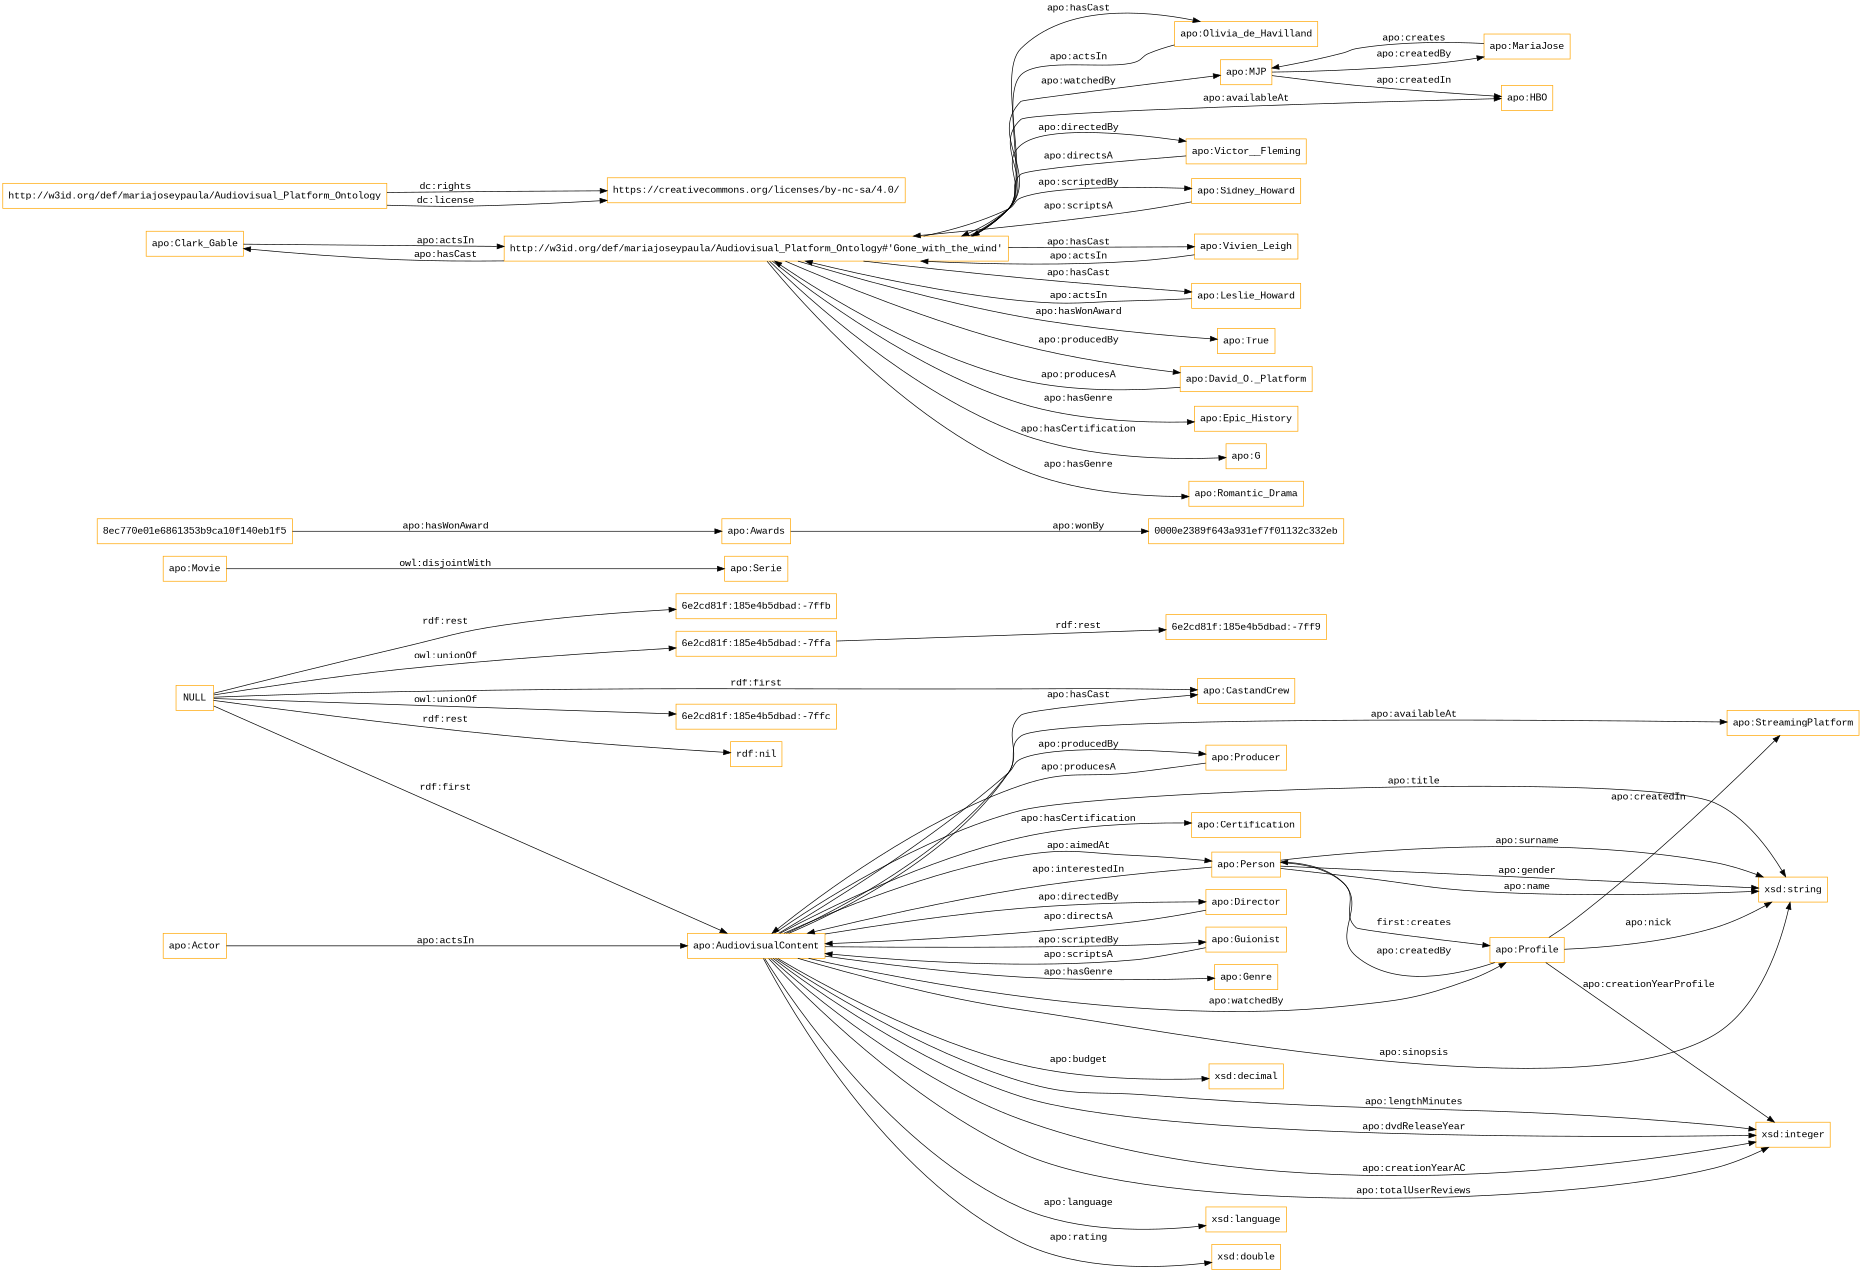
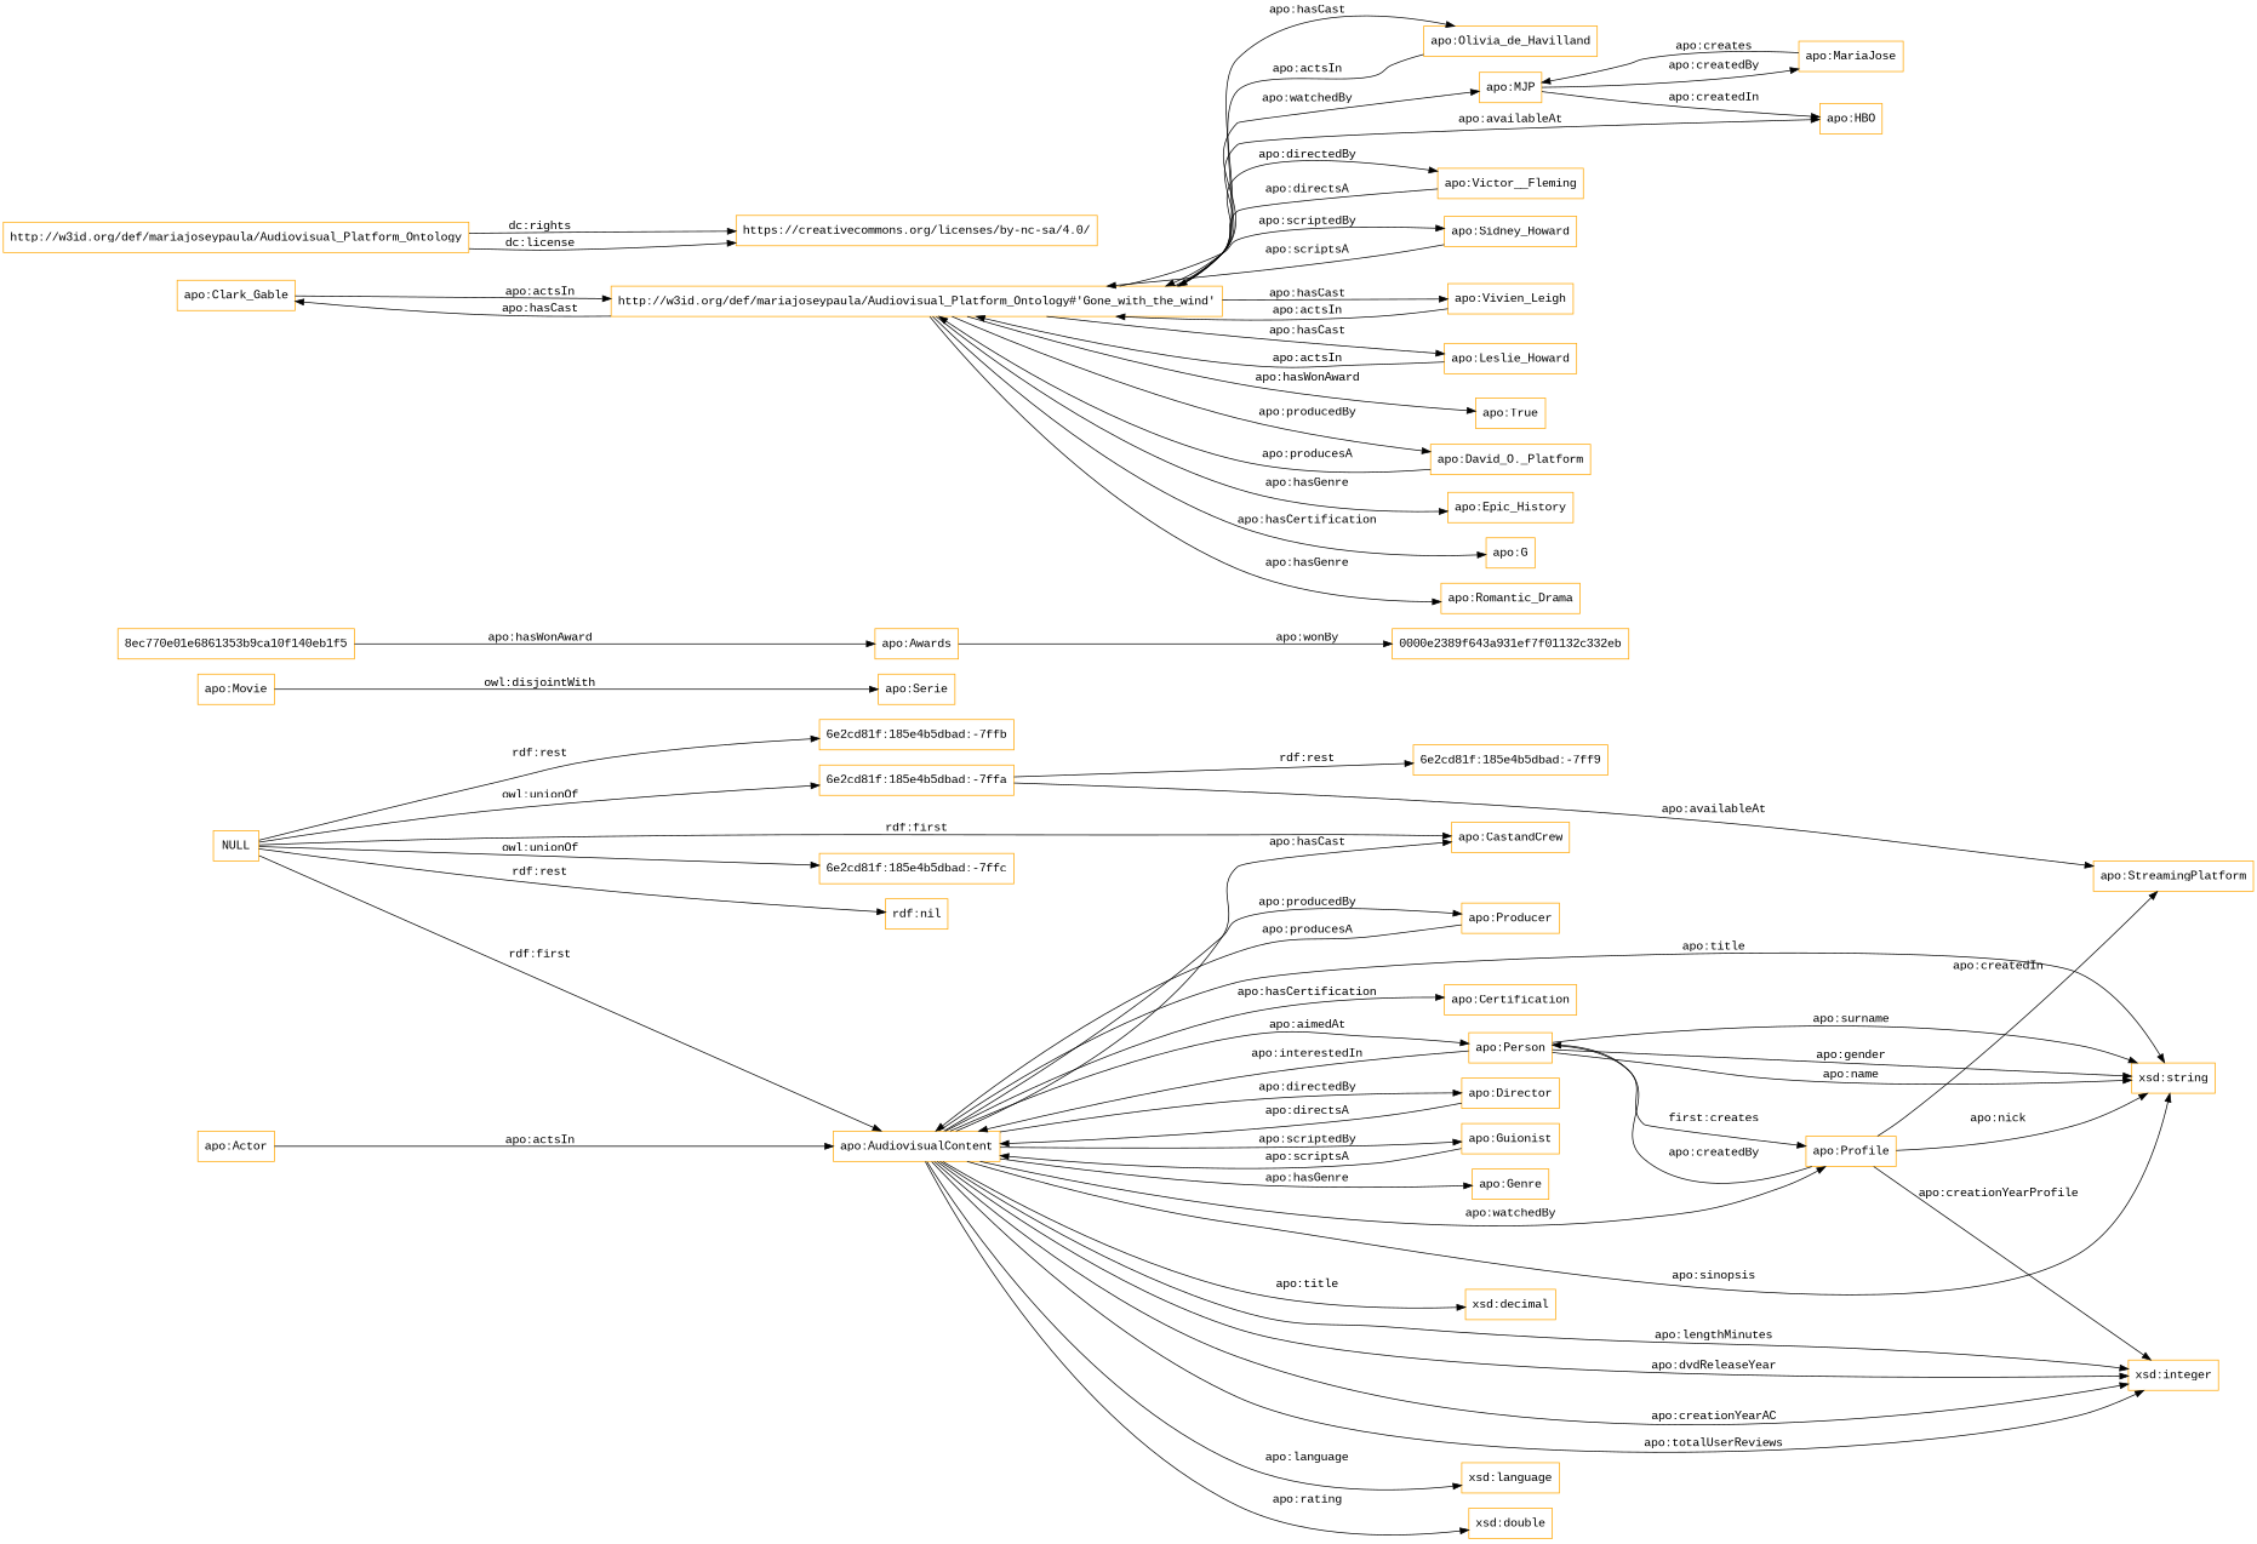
  digraph {
    fontname="Liberation Mono"
    rankdir=LR
    node [color=orange fontname="Liberation Mono" shape=rectangle]
    edge [fontname="Liberation Mono"]
    "apo:AudiovisualContent"
    "apo:Producer"
    "apo:StreamingPlatform"
    "apo:Person"
    "apo:Certification"
    "apo:Profile"
    "apo:Director"
    "apo:Guionist"
    "apo:CastandCrew"
    "apo:Genre"
    "xsd:string"
    "xsd:decimal"
    "xsd:integer"
    "xsd:language"
    "xsd:double"
    "apo:Movie"
    "apo:Serie"
    "apo:Awards"
    "0000e2389f643a931ef7f01132c332eb"
    "8ec770e01e6861353b9ca10f140eb1f5"
    "apo:Actor"
    "apo:Clark_Gable"
    "http://w3id.org/def/mariajoseypaula/Audiovisual_Platform_Ontology#'Gone_with_the_wind'"
    "apo:Olivia_de_Havilland"
    "apo:MJP"
    "apo:HBO"
    "apo:Victor__Fleming"
    "apo:Sidney_Howard"
    "apo:Vivien_Leigh"
    "apo:Leslie_Howard"
    "apo:True"
    n32 [label="apo:David_O._Platform"]
    "apo:Epic_History"
    "apo:G"
    "apo:Romantic_Drama"
    "apo:MariaJose"
    "http://w3id.org/def/mariajoseypaula/Audiovisual_Platform_Ontology"
    "https://creativecommons.org/licenses/by-nc-sa/4.0/"
    NULL
    "6e2cd81f:185e4b5dbad:-7ffa"
    "6e2cd81f:185e4b5dbad:-7ffc"
    "rdf:nil"
    "6e2cd81f:185e4b5dbad:-7ffb"
    "6e2cd81f:185e4b5dbad:-7ff9"
    "apo:AudiovisualContent" -> "apo:Producer" [label="apo:producedBy"]
-   "apo:AudiovisualContent" -> "apo:StreamingPlatform" [label="apo:availableAt"]
+   "6e2cd81f:185e4b5dbad:-7ffa" -> "apo:StreamingPlatform" [label="apo:availableAt"]
    "apo:AudiovisualContent" -> "apo:Person" [label="apo:aimedAt"]
    "apo:AudiovisualContent" -> "apo:Certification" [label="apo:hasCertification"]
    "apo:AudiovisualContent" -> "apo:Profile" [label="apo:watchedBy"]
    "apo:AudiovisualContent" -> "apo:Director" [label="apo:directedBy"]
    "apo:AudiovisualContent" -> "apo:Guionist" [label="apo:scriptedBy"]
    "apo:AudiovisualContent" -> "apo:CastandCrew" [label="apo:hasCast"]
    "apo:AudiovisualContent" -> "apo:Genre" [label="apo:hasGenre"]
    "apo:AudiovisualContent" -> "xsd:string" [label="apo:title"]
    "apo:AudiovisualContent" -> "xsd:string" [label="apo:sinopsis"]
-   "apo:AudiovisualContent" -> "xsd:decimal" [label="apo:budget"]
+   "apo:AudiovisualContent" -> "xsd:decimal" [label="apo:title"]
    "apo:AudiovisualContent" -> "xsd:integer" [label="apo:lengthMinutes"]
    "apo:AudiovisualContent" -> "xsd:integer" [label="apo:dvdReleaseYear"]
    "apo:AudiovisualContent" -> "xsd:integer" [label="apo:creationYearAC"]
    "apo:AudiovisualContent" -> "xsd:integer" [label="apo:totalUserReviews"]
    "apo:AudiovisualContent" -> "xsd:language" [label="apo:language"]
    "apo:AudiovisualContent" -> "xsd:double" [label="apo:rating"]
    "apo:Producer" -> "apo:AudiovisualContent" [label="apo:producesA"]
    "apo:Person" -> "apo:AudiovisualContent" [label="apo:interestedIn"]
    "apo:Person" -> "apo:Profile" [label="first:creates"]
    "apo:Person" -> "xsd:string" [label="apo:surname"]
    "apo:Person" -> "xsd:string" [label="apo:gender"]
    "apo:Person" -> "xsd:string" [label="apo:name"]
    "apo:Profile" -> "apo:StreamingPlatform" [label="apo:createdIn"]
    "apo:Profile" -> "apo:Person" [label="apo:createdBy"]
    "apo:Profile" -> "xsd:string" [label="apo:nick"]
    "apo:Profile" -> "xsd:integer" [label="apo:creationYearProfile"]
    "apo:Director" -> "apo:AudiovisualContent" [label="apo:directsA"]
    "apo:Guionist" -> "apo:AudiovisualContent" [label="apo:scriptsA"]
    "apo:Movie" -> "apo:Serie" [label="owl:disjointWith"]
    "apo:Awards" -> "0000e2389f643a931ef7f01132c332eb" [label="apo:wonBy"]
    "8ec770e01e6861353b9ca10f140eb1f5" -> "apo:Awards" [label="apo:hasWonAward"]
    "apo:Actor" -> "apo:AudiovisualContent" [label="apo:actsIn"]
    "apo:Clark_Gable" -> "http://w3id.org/def/mariajoseypaula/Audiovisual_Platform_Ontology#'Gone_with_the_wind'" [label="apo:actsIn"]
    "http://w3id.org/def/mariajoseypaula/Audiovisual_Platform_Ontology#'Gone_with_the_wind'" -> "apo:Clark_Gable" [label="apo:hasCast"]
    "http://w3id.org/def/mariajoseypaula/Audiovisual_Platform_Ontology#'Gone_with_the_wind'" -> "apo:Olivia_de_Havilland" [label="apo:hasCast"]
    "http://w3id.org/def/mariajoseypaula/Audiovisual_Platform_Ontology#'Gone_with_the_wind'" -> "apo:MJP" [label="apo:watchedBy"]
    "http://w3id.org/def/mariajoseypaula/Audiovisual_Platform_Ontology#'Gone_with_the_wind'" -> "apo:HBO" [label="apo:availableAt"]
    "http://w3id.org/def/mariajoseypaula/Audiovisual_Platform_Ontology#'Gone_with_the_wind'" -> "apo:Victor__Fleming" [label="apo:directedBy"]
    "http://w3id.org/def/mariajoseypaula/Audiovisual_Platform_Ontology#'Gone_with_the_wind'" -> "apo:Sidney_Howard" [label="apo:scriptedBy"]
    "http://w3id.org/def/mariajoseypaula/Audiovisual_Platform_Ontology#'Gone_with_the_wind'" -> "apo:Vivien_Leigh" [label="apo:hasCast"]
    "http://w3id.org/def/mariajoseypaula/Audiovisual_Platform_Ontology#'Gone_with_the_wind'" -> "apo:Leslie_Howard" [label="apo:hasCast"]
    "http://w3id.org/def/mariajoseypaula/Audiovisual_Platform_Ontology#'Gone_with_the_wind'" -> "apo:True" [label="apo:hasWonAward"]
    "http://w3id.org/def/mariajoseypaula/Audiovisual_Platform_Ontology#'Gone_with_the_wind'" -> n32 [label="apo:producedBy"]
    "http://w3id.org/def/mariajoseypaula/Audiovisual_Platform_Ontology#'Gone_with_the_wind'" -> "apo:Epic_History" [label="apo:hasGenre"]
    "http://w3id.org/def/mariajoseypaula/Audiovisual_Platform_Ontology#'Gone_with_the_wind'" -> "apo:G" [label="apo:hasCertification"]
    "http://w3id.org/def/mariajoseypaula/Audiovisual_Platform_Ontology#'Gone_with_the_wind'" -> "apo:Romantic_Drama" [label="apo:hasGenre"]
    "apo:Olivia_de_Havilland" -> "http://w3id.org/def/mariajoseypaula/Audiovisual_Platform_Ontology#'Gone_with_the_wind'" [label="apo:actsIn"]
    "apo:MJP" -> "apo:HBO" [label="apo:createdIn"]
    "apo:MJP" -> "apo:MariaJose" [label="apo:createdBy"]
    "apo:Victor__Fleming" -> "http://w3id.org/def/mariajoseypaula/Audiovisual_Platform_Ontology#'Gone_with_the_wind'" [label="apo:directsA"]
    "apo:Sidney_Howard" -> "http://w3id.org/def/mariajoseypaula/Audiovisual_Platform_Ontology#'Gone_with_the_wind'" [label="apo:scriptsA"]
    "apo:Vivien_Leigh" -> "http://w3id.org/def/mariajoseypaula/Audiovisual_Platform_Ontology#'Gone_with_the_wind'" [label="apo:actsIn"]
    "apo:Leslie_Howard" -> "http://w3id.org/def/mariajoseypaula/Audiovisual_Platform_Ontology#'Gone_with_the_wind'" [label="apo:actsIn"]
    n32 -> "http://w3id.org/def/mariajoseypaula/Audiovisual_Platform_Ontology#'Gone_with_the_wind'" [label="apo:producesA"]
    "apo:MariaJose" -> "apo:MJP" [label="apo:creates"]
    "http://w3id.org/def/mariajoseypaula/Audiovisual_Platform_Ontology" -> "https://creativecommons.org/licenses/by-nc-sa/4.0/" [label="dc:rights"]
    "http://w3id.org/def/mariajoseypaula/Audiovisual_Platform_Ontology" -> "https://creativecommons.org/licenses/by-nc-sa/4.0/" [label="dc:license"]
    NULL -> "apo:AudiovisualContent" [label="rdf:first"]
    NULL -> "apo:CastandCrew" [label="rdf:first"]
    NULL -> "6e2cd81f:185e4b5dbad:-7ffa" [label="owl:unionOf"]
    NULL -> "6e2cd81f:185e4b5dbad:-7ffc" [label="owl:unionOf"]
    NULL -> "rdf:nil" [label="rdf:rest"]
    NULL -> "6e2cd81f:185e4b5dbad:-7ffb" [label="rdf:rest"]
    "6e2cd81f:185e4b5dbad:-7ffa" -> "6e2cd81f:185e4b5dbad:-7ff9" [label="rdf:rest"]
  }
